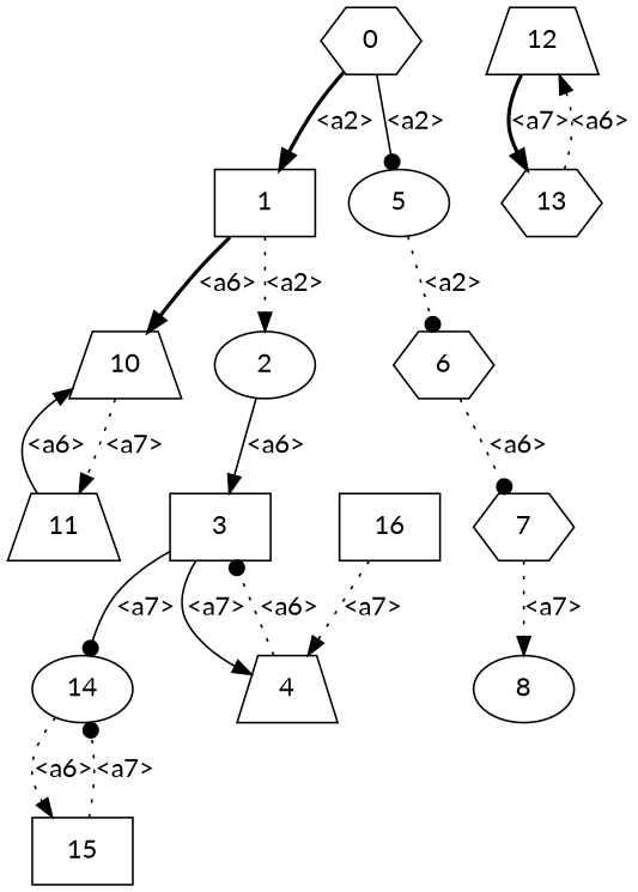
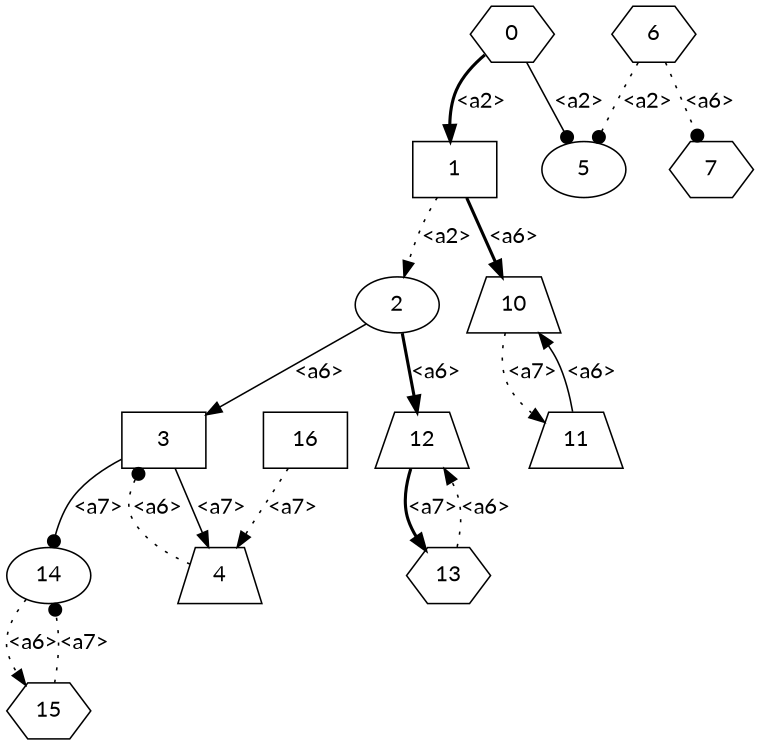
  digraph {
    fontname=Lato
    node [fontname=Lato shape=hexagon]
    edge [arrowhead=normal fontname=Lato style=dotted]
    n1 [label=0]
    n2 [label=1 shape=box]
    n3 [label=5 shape=ellipse]
    n4 [label=2 shape=ellipse]
    n5 [label=10 shape=trapezium]
    n6 [label=6]
    n7 [label=3 shape=box]
    n8 [label=12 shape=trapezium]
    n9 [label=11 shape=trapezium]
    n10 [label=4 shape=trapezium]
    n11 [label=14 shape=ellipse]
    n12 [label=13]
-   n13 [label=15 shape=box]
+   n13 [label=15]
    n14 [label=16 shape=box]
    n15 [label=7]
-   n16 [label=8 shape=ellipse]
    n1 -> n2 [label="<a2>" style=bold]
    n1 -> n3 [arrowhead=dot label="<a2>" style=solid]
    n2 -> n4 [label="<a2>"]
    n2 -> n5 [label="<a6>" style=bold]
-   n3 -> n6 [arrowhead=dot label="<a2>"]
+   n6 -> n3 [arrowhead=dot label="<a2>"]
    n4 -> n7 [label="<a6>" style=solid]
+   n4 -> n8 [label="<a6>" style=bold]
    n5 -> n9 [label="<a7>"]
    n6 -> n15 [arrowhead=dot label="<a6>"]
    n7 -> n10 [label="<a7>" style=solid]
    n7 -> n11 [arrowhead=dot label="<a7>" style=solid]
    n8 -> n12 [label="<a7>" style=bold]
    n9 -> n5 [label="<a6>" style=solid]
    n10 -> n7 [arrowhead=dot label="<a6>"]
    n11 -> n13 [label="<a6>"]
    n12 -> n8 [label="<a6>"]
    n13 -> n11 [arrowhead=dot label="<a7>"]
    n14 -> n10 [label="<a7>"]
-   n15 -> n16 [label="<a7>"]
  }
